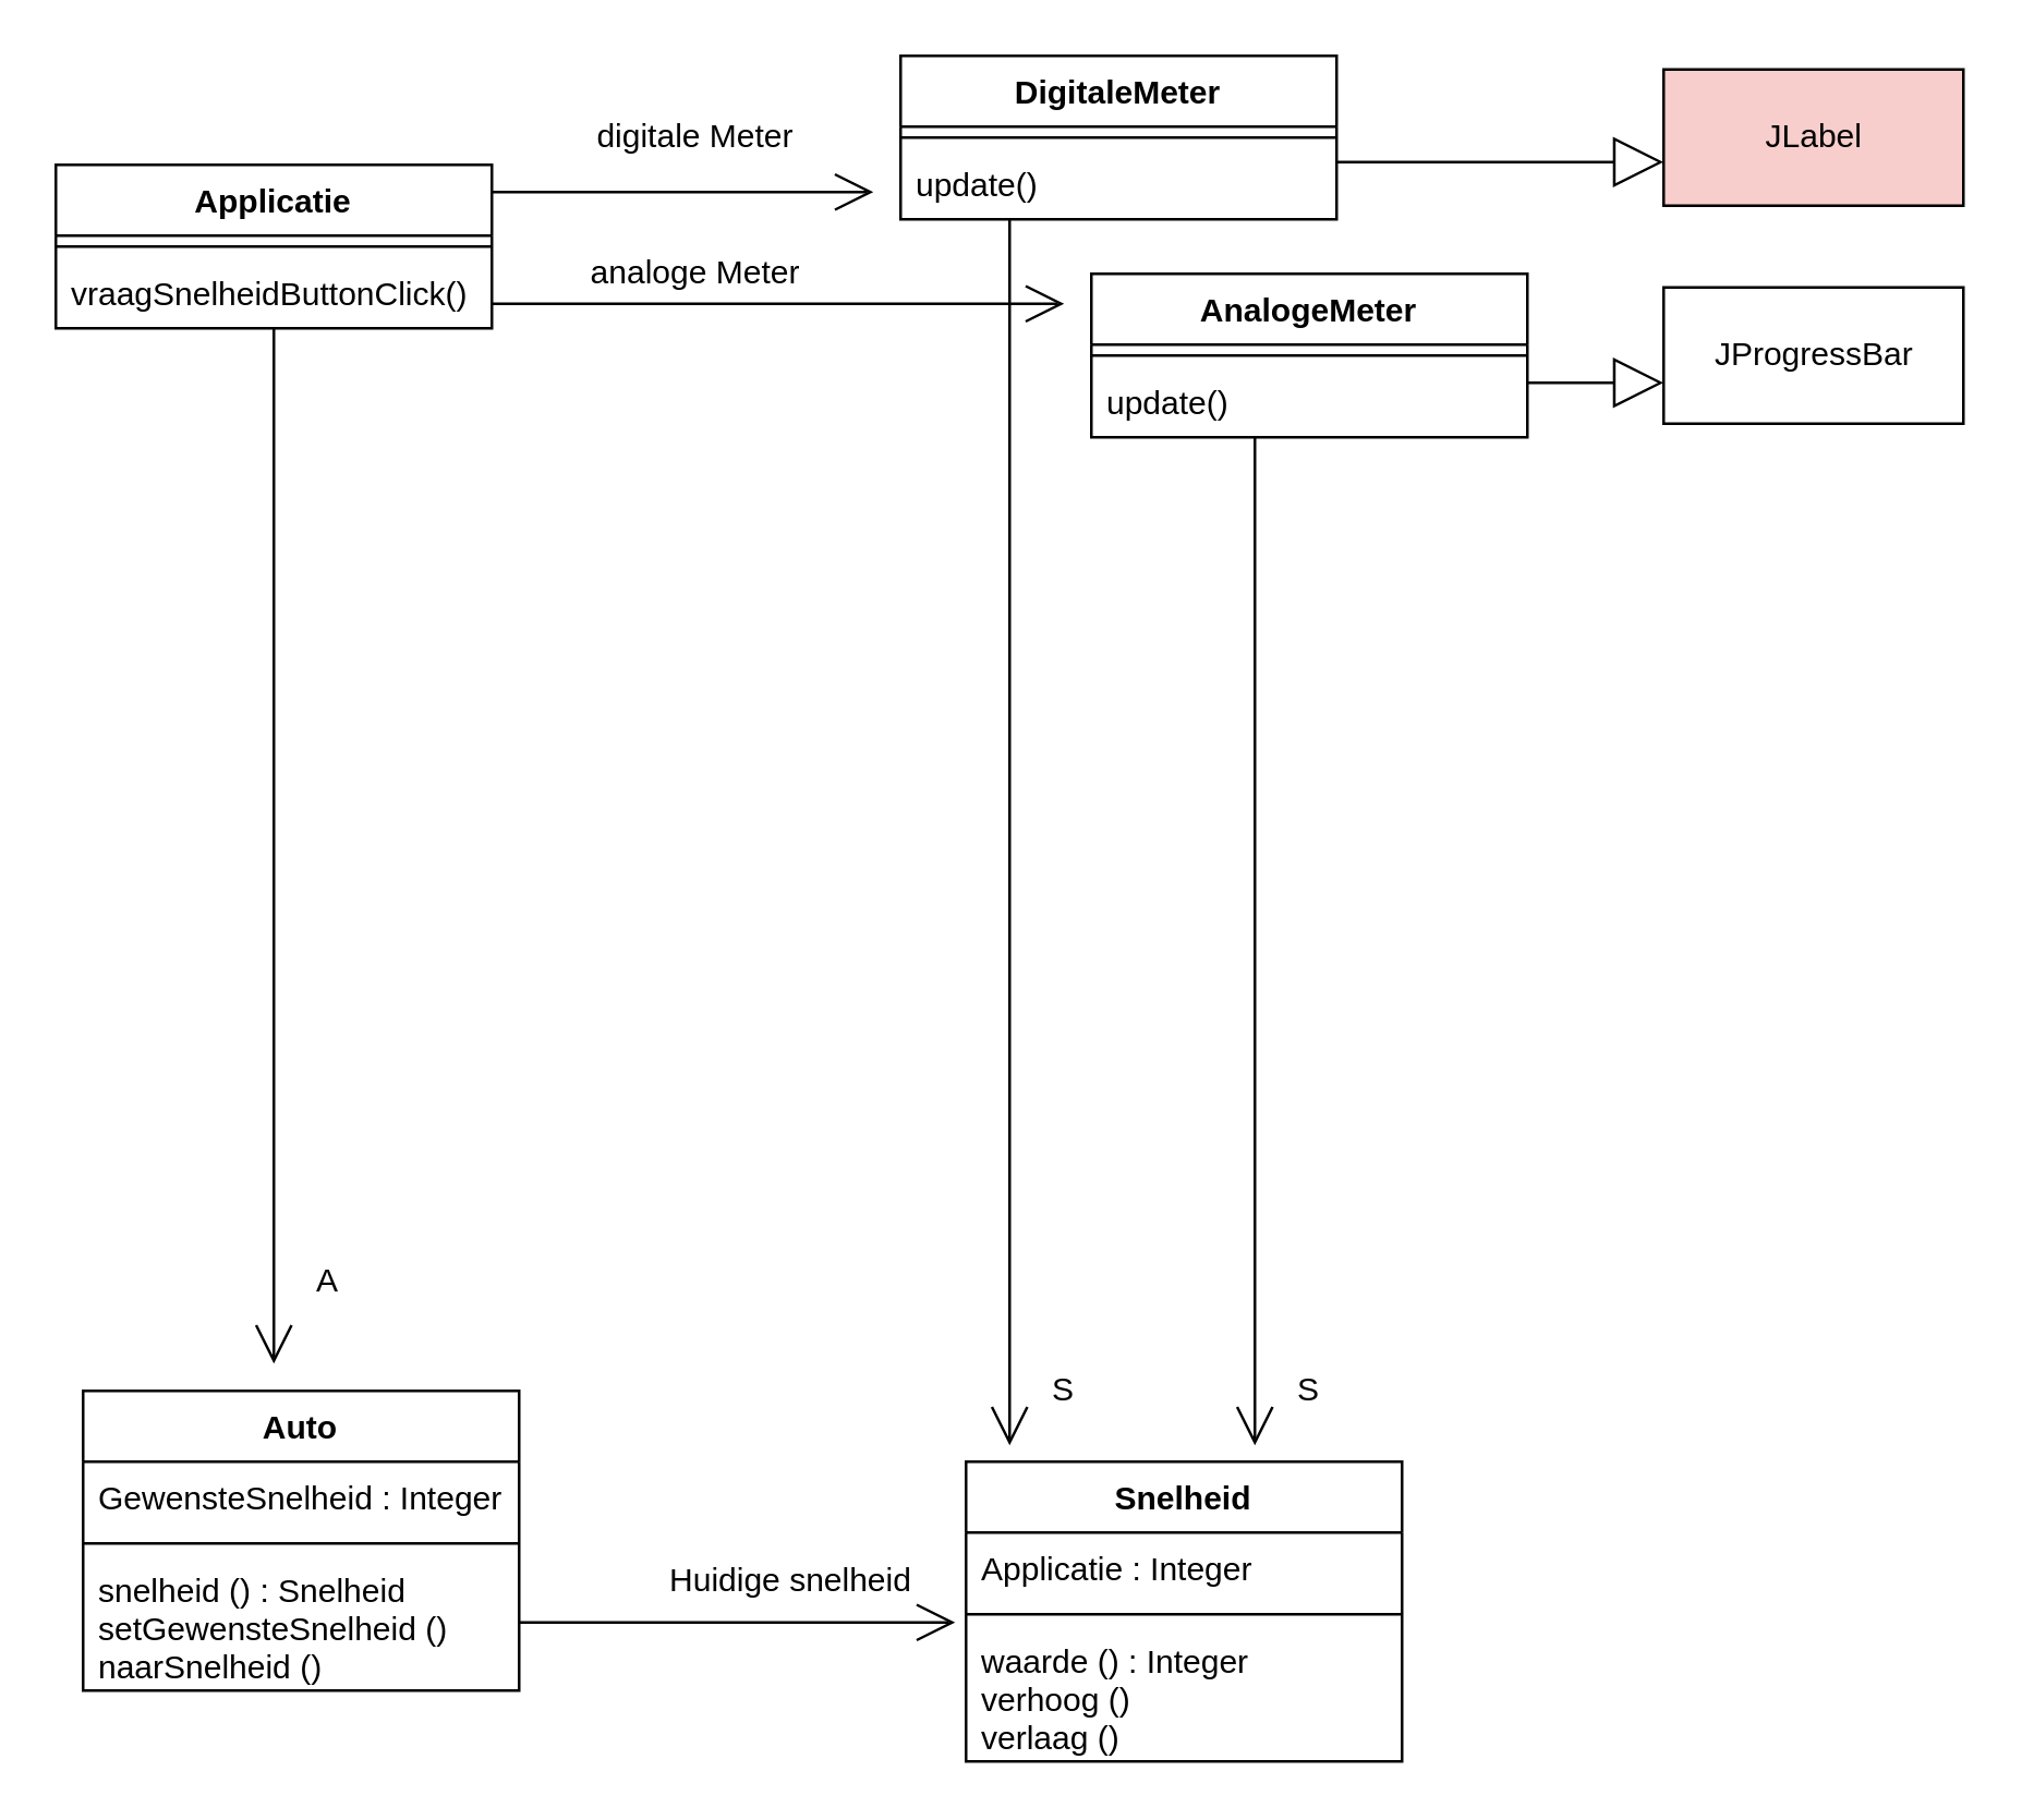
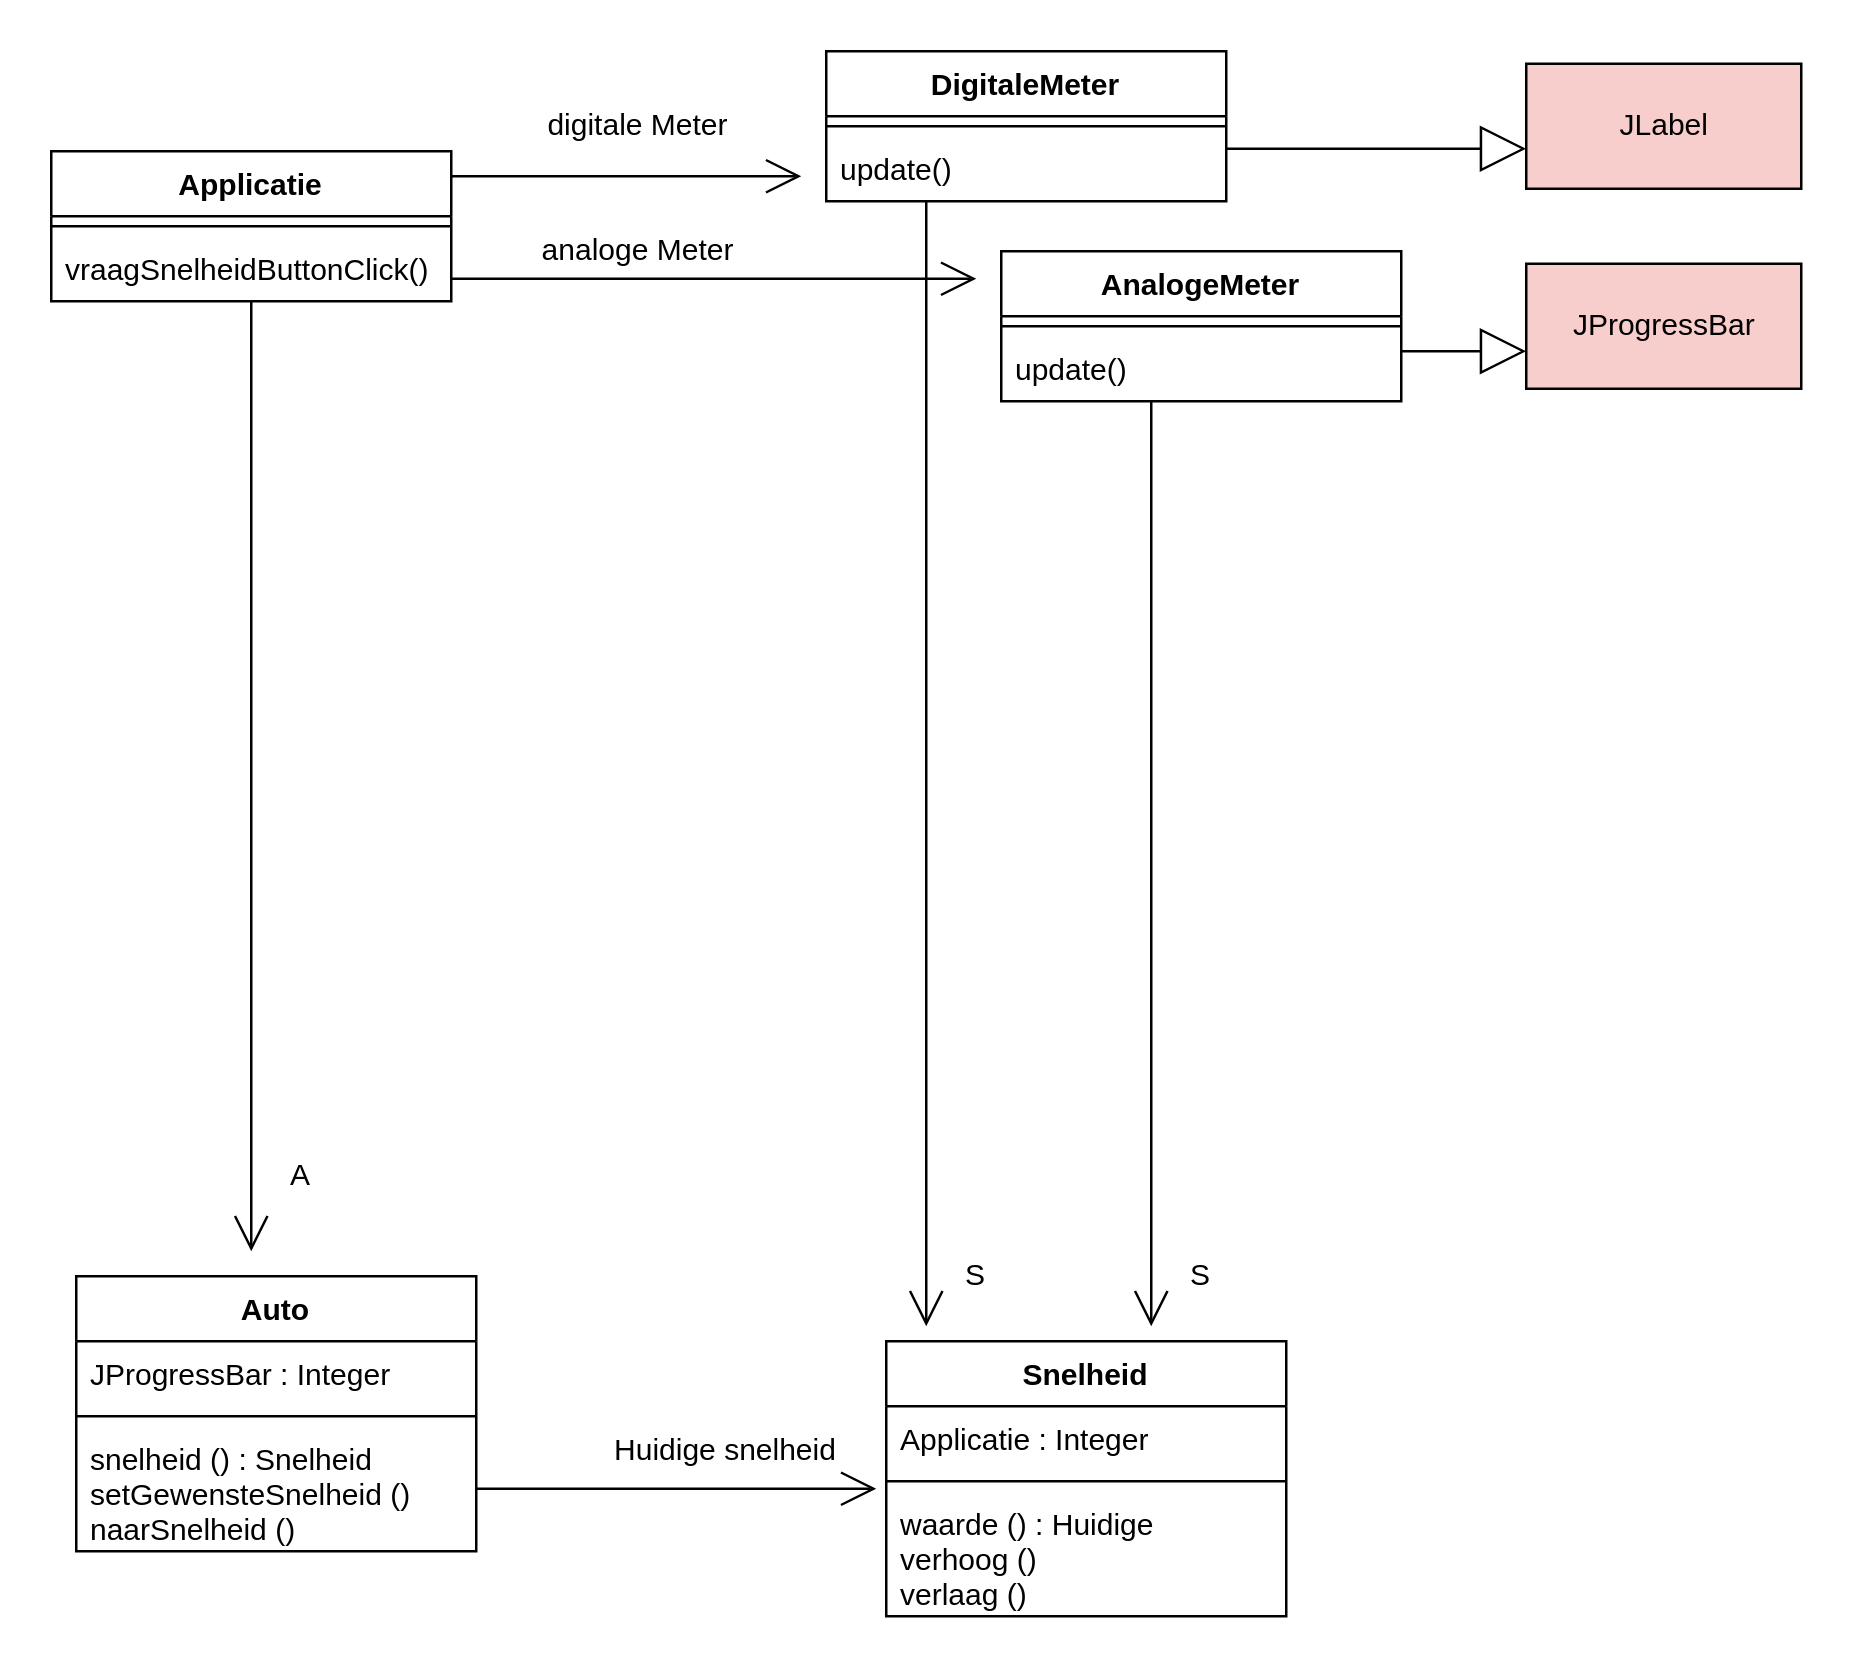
  <mxCell id="0" />
  <mxCell id="1" parent="0" />
  <mxCell id="2" value="Applicatie" style="swimlane;fontStyle=1;align=center;verticalAlign=top;childLayout=stackLayout;horizontal=1;startSize=26;horizontalStack=0;resizeParent=1;resizeParentMax=0;resizeLast=0;collapsible=1;marginBottom=0;" vertex="1" parent="1"><mxGeometry x="20" y="60" width="160" height="60" as="geometry" /></mxCell>
  <mxCell id="3" value="" style="line;strokeWidth=1;fillColor=none;align=left;verticalAlign=middle;spacingTop=-1;spacingLeft=3;spacingRight=3;rotatable=0;labelPosition=right;points=[];portConstraint=eastwest;" vertex="1" parent="2"><mxGeometry y="26" width="160" height="8" as="geometry" /></mxCell>
  <mxCell id="4" value="vraagSnelheidButtonClick()" style="text;strokeColor=none;fillColor=none;align=left;verticalAlign=top;spacingLeft=4;spacingRight=4;overflow=hidden;rotatable=0;points=[[0,0.5],[1,0.5]];portConstraint=eastwest;" vertex="1" parent="2"><mxGeometry y="34" width="160" height="26" as="geometry" /></mxCell>
  <mxCell id="5" value="" style="endArrow=open;endFill=1;endSize=12;html=1;" edge="1" parent="2"><mxGeometry width="160" relative="1" as="geometry"><mxPoint x="80" y="60" as="sourcePoint" /><mxPoint x="80" y="440" as="targetPoint" /></mxGeometry></mxCell>
  <mxCell id="6" value="Auto" style="swimlane;fontStyle=1;align=center;verticalAlign=top;childLayout=stackLayout;horizontal=1;startSize=26;horizontalStack=0;resizeParent=1;resizeParentMax=0;resizeLast=0;collapsible=1;marginBottom=0;" vertex="1" parent="1"><mxGeometry x="30" y="510" width="160" height="110" as="geometry" /></mxCell>
- <mxCell id="7" value="GewensteSnelheid : Integer" style="text;strokeColor=none;fillColor=none;align=left;verticalAlign=top;spacingLeft=4;spacingRight=4;overflow=hidden;rotatable=0;points=[[0,0.5],[1,0.5]];portConstraint=eastwest;" vertex="1" parent="6"><mxGeometry y="26" width="160" height="26" as="geometry" /></mxCell>
+ <mxCell id="7" value="JProgressBar : Integer" style="text;strokeColor=none;fillColor=none;align=left;verticalAlign=top;spacingLeft=4;spacingRight=4;overflow=hidden;rotatable=0;points=[[0,0.5],[1,0.5]];portConstraint=eastwest;" vertex="1" parent="6"><mxGeometry y="26" width="160" height="26" as="geometry" /></mxCell>
  <mxCell id="8" value="" style="line;strokeWidth=1;fillColor=none;align=left;verticalAlign=middle;spacingTop=-1;spacingLeft=3;spacingRight=3;rotatable=0;labelPosition=right;points=[];portConstraint=eastwest;" vertex="1" parent="6"><mxGeometry y="52" width="160" height="8" as="geometry" /></mxCell>
  <mxCell id="9" value="snelheid () : Snelheid&#10;setGewensteSnelheid ()&#10;naarSnelheid ()" style="text;strokeColor=none;fillColor=none;align=left;verticalAlign=top;spacingLeft=4;spacingRight=4;overflow=hidden;rotatable=0;points=[[0,0.5],[1,0.5]];portConstraint=eastwest;" vertex="1" parent="6"><mxGeometry y="60" width="160" height="50" as="geometry" /></mxCell>
  <mxCell id="10" value="Snelheid" style="swimlane;fontStyle=1;align=center;verticalAlign=top;childLayout=stackLayout;horizontal=1;startSize=26;horizontalStack=0;resizeParent=1;resizeParentMax=0;resizeLast=0;collapsible=1;marginBottom=0;" vertex="1" parent="1"><mxGeometry x="354" y="536" width="160" height="110" as="geometry" /></mxCell>
  <mxCell id="11" value="Applicatie : Integer" style="text;strokeColor=none;fillColor=none;align=left;verticalAlign=top;spacingLeft=4;spacingRight=4;overflow=hidden;rotatable=0;points=[[0,0.5],[1,0.5]];portConstraint=eastwest;" vertex="1" parent="10"><mxGeometry y="26" width="160" height="26" as="geometry" /></mxCell>
  <mxCell id="12" value="" style="line;strokeWidth=1;fillColor=none;align=left;verticalAlign=middle;spacingTop=-1;spacingLeft=3;spacingRight=3;rotatable=0;labelPosition=right;points=[];portConstraint=eastwest;" vertex="1" parent="10"><mxGeometry y="52" width="160" height="8" as="geometry" /></mxCell>
- <mxCell id="13" value="waarde () : Integer&#10;verhoog ()&#10;verlaag ()" style="text;strokeColor=none;fillColor=none;align=left;verticalAlign=top;spacingLeft=4;spacingRight=4;overflow=hidden;rotatable=0;points=[[0,0.5],[1,0.5]];portConstraint=eastwest;" vertex="1" parent="10"><mxGeometry y="60" width="160" height="50" as="geometry" /></mxCell>
+ <mxCell id="13" value="waarde () : Huidige&#10;verhoog ()&#10;verlaag ()" style="text;strokeColor=none;fillColor=none;align=left;verticalAlign=top;spacingLeft=4;spacingRight=4;overflow=hidden;rotatable=0;points=[[0,0.5],[1,0.5]];portConstraint=eastwest;" vertex="1" parent="10"><mxGeometry y="60" width="160" height="50" as="geometry" /></mxCell>
  <mxCell id="14" value="" style="endArrow=open;endFill=1;endSize=12;html=1;exitX=1;exitY=0.5;exitDx=0;exitDy=0;" edge="1" parent="1" source="9"><mxGeometry width="160" relative="1" as="geometry"><mxPoint x="270" y="390" as="sourcePoint" /><mxPoint x="350" y="595" as="targetPoint" /></mxGeometry></mxCell>
  <mxCell id="15" value="" style="endArrow=open;endFill=1;endSize=12;html=1;" edge="1" parent="1"><mxGeometry width="160" relative="1" as="geometry"><mxPoint x="370" y="80" as="sourcePoint" /><mxPoint x="370" y="530" as="targetPoint" /></mxGeometry></mxCell>
  <mxCell id="16" value="" style="endArrow=open;endFill=1;endSize=12;html=1;" edge="1" parent="1"><mxGeometry width="160" relative="1" as="geometry"><mxPoint x="180" y="70" as="sourcePoint" /><mxPoint x="320" y="70" as="targetPoint" /></mxGeometry></mxCell>
  <mxCell id="17" value="" style="endArrow=open;endFill=1;endSize=12;html=1;" edge="1" parent="1"><mxGeometry width="160" relative="1" as="geometry"><mxPoint x="180" y="111" as="sourcePoint" /><mxPoint x="390" y="111" as="targetPoint" /></mxGeometry></mxCell>
  <mxCell id="18" value="AnalogeMeter" style="swimlane;fontStyle=1;align=center;verticalAlign=top;childLayout=stackLayout;horizontal=1;startSize=26;horizontalStack=0;resizeParent=1;resizeParentMax=0;resizeLast=0;collapsible=1;marginBottom=0;" vertex="1" parent="1"><mxGeometry x="400" y="100" width="160" height="60" as="geometry" /></mxCell>
  <mxCell id="19" value="" style="line;strokeWidth=1;fillColor=none;align=left;verticalAlign=middle;spacingTop=-1;spacingLeft=3;spacingRight=3;rotatable=0;labelPosition=right;points=[];portConstraint=eastwest;" vertex="1" parent="18"><mxGeometry y="26" width="160" height="8" as="geometry" /></mxCell>
  <mxCell id="20" value="update()" style="text;strokeColor=none;fillColor=none;align=left;verticalAlign=top;spacingLeft=4;spacingRight=4;overflow=hidden;rotatable=0;points=[[0,0.5],[1,0.5]];portConstraint=eastwest;" vertex="1" parent="18"><mxGeometry y="34" width="160" height="26" as="geometry" /></mxCell>
  <mxCell id="21" value="" style="endArrow=open;endFill=1;endSize=12;html=1;" edge="1" parent="18"><mxGeometry width="160" relative="1" as="geometry"><mxPoint x="60" y="60" as="sourcePoint" /><mxPoint x="60" y="430" as="targetPoint" /></mxGeometry></mxCell>
  <mxCell id="22" value="DigitaleMeter" style="swimlane;fontStyle=1;align=center;verticalAlign=top;childLayout=stackLayout;horizontal=1;startSize=26;horizontalStack=0;resizeParent=1;resizeParentMax=0;resizeLast=0;collapsible=1;marginBottom=0;" vertex="1" parent="1"><mxGeometry x="330" y="20" width="160" height="60" as="geometry" /></mxCell>
  <mxCell id="23" value="" style="line;strokeWidth=1;fillColor=none;align=left;verticalAlign=middle;spacingTop=-1;spacingLeft=3;spacingRight=3;rotatable=0;labelPosition=right;points=[];portConstraint=eastwest;" vertex="1" parent="22"><mxGeometry y="26" width="160" height="8" as="geometry" /></mxCell>
  <mxCell id="24" value="update()" style="text;strokeColor=none;fillColor=none;align=left;verticalAlign=top;spacingLeft=4;spacingRight=4;overflow=hidden;rotatable=0;points=[[0,0.5],[1,0.5]];portConstraint=eastwest;" vertex="1" parent="22"><mxGeometry y="34" width="160" height="26" as="geometry" /></mxCell>
  <mxCell id="25" value="S" style="text;html=1;strokeColor=none;fillColor=none;align=center;verticalAlign=middle;whiteSpace=wrap;rounded=0;" vertex="1" parent="1"><mxGeometry x="370" y="500" width="40" height="20" as="geometry" /></mxCell>
  <mxCell id="26" value="S" style="text;html=1;strokeColor=none;fillColor=none;align=center;verticalAlign=middle;whiteSpace=wrap;rounded=0;" vertex="1" parent="1"><mxGeometry x="460" y="500" width="40" height="20" as="geometry" /></mxCell>
  <mxCell id="27" value="Huidige snelheid" style="text;html=1;strokeColor=none;fillColor=none;align=center;verticalAlign=middle;whiteSpace=wrap;rounded=0;" vertex="1" parent="1"><mxGeometry x="240" y="570" width="100" height="20" as="geometry" /></mxCell>
  <mxCell id="28" value="A&lt;span style=&quot;color: rgba(0 , 0 , 0 , 0) ; font-family: monospace ; font-size: 0px&quot;&gt;%3CmxGraphModel%3E%3Croot%3E%3CmxCell%20id%3D%220%22%2F%3E%3CmxCell%20id%3D%221%22%20parent%3D%220%22%2F%3E%3CmxCell%20id%3D%222%22%20value%3D%22S%22%20style%3D%22text%3Bhtml%3D1%3BstrokeColor%3Dnone%3BfillColor%3Dnone%3Balign%3Dcenter%3BverticalAlign%3Dmiddle%3BwhiteSpace%3Dwrap%3Brounded%3D0%3B%22%20vertex%3D%221%22%20parent%3D%221%22%3E%3CmxGeometry%20x%3D%22430%22%20y%3D%22530%22%20width%3D%2240%22%20height%3D%2220%22%20as%3D%22geometry%22%2F%3E%3C%2FmxCell%3E%3C%2Froot%3E%3C%2FmxGraphModel%3E&lt;/span&gt;" style="text;html=1;strokeColor=none;fillColor=none;align=center;verticalAlign=middle;whiteSpace=wrap;rounded=0;" vertex="1" parent="1"><mxGeometry x="100" y="460" width="40" height="20" as="geometry" /></mxCell>
  <mxCell id="29" value="digitale Meter" style="text;html=1;strokeColor=none;fillColor=none;align=center;verticalAlign=middle;whiteSpace=wrap;rounded=0;" vertex="1" parent="1"><mxGeometry x="210" y="40" width="90" height="20" as="geometry" /></mxCell>
  <mxCell id="30" value="analoge Meter" style="text;html=1;strokeColor=none;fillColor=none;align=center;verticalAlign=middle;whiteSpace=wrap;rounded=0;" vertex="1" parent="1"><mxGeometry x="210" y="90" width="90" height="20" as="geometry" /></mxCell>
  <mxCell id="31" value="JLabel" style="html=1;fillColor=#f8cecc;" vertex="1" parent="1"><mxGeometry x="610" y="25" width="110" height="50" as="geometry" /></mxCell>
- <mxCell id="32" value="JProgressBar" style="html=1;" vertex="1" parent="1"><mxGeometry x="610" y="105" width="110" height="50" as="geometry" /></mxCell>
+ <mxCell id="32" value="JProgressBar" style="html=1;fillColor=#f8cecc;" vertex="1" parent="1"><mxGeometry x="610" y="105" width="110" height="50" as="geometry" /></mxCell>
  <mxCell id="33" value="" style="endArrow=block;endSize=16;endFill=0;html=1;" edge="1" parent="1"><mxGeometry width="160" relative="1" as="geometry"><mxPoint x="560" y="140" as="sourcePoint" /><mxPoint x="610" y="140" as="targetPoint" /></mxGeometry></mxCell>
  <mxCell id="34" value="" style="endArrow=block;endSize=16;endFill=0;html=1;" edge="1" parent="1"><mxGeometry width="160" relative="1" as="geometry"><mxPoint x="490" y="59" as="sourcePoint" /><mxPoint x="610" y="59" as="targetPoint" /></mxGeometry></mxCell>
